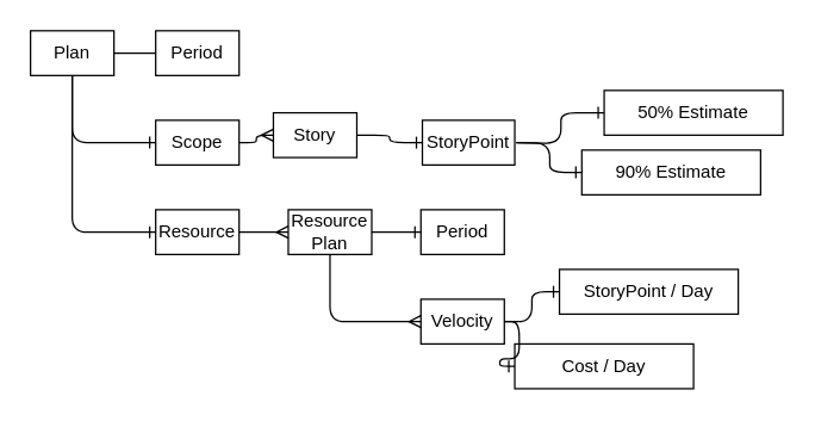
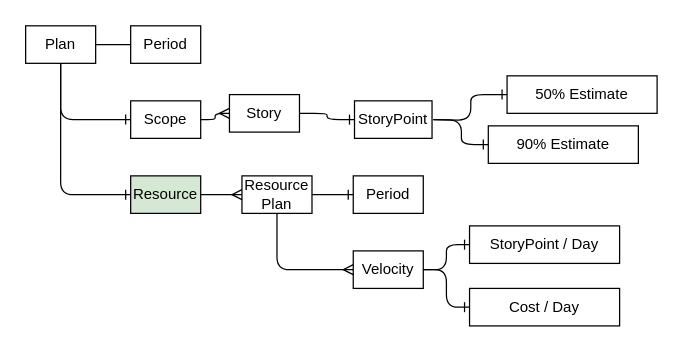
  <mxCell id="0" />
  <mxCell id="1" parent="0" />
  <mxCell id="2" value="Scope" style="rounded=0;whiteSpace=wrap;html=1;" parent="1" vertex="1"><mxGeometry x="104" y="80" width="56" height="30" as="geometry" /></mxCell>
  <mxCell id="3" value="Story" style="rounded=0;whiteSpace=wrap;html=1;" parent="1" vertex="1"><mxGeometry x="183" y="75" width="56" height="30" as="geometry" /></mxCell>
- <mxCell id="4" value="Resource" style="rounded=0;whiteSpace=wrap;html=1;" parent="1" vertex="1"><mxGeometry x="104" y="140" width="56" height="30" as="geometry" /></mxCell>
+ <mxCell id="4" value="Resource" style="rounded=0;whiteSpace=wrap;html=1;fillColor=#d5e8d4;" parent="1" vertex="1"><mxGeometry x="104" y="140" width="56" height="30" as="geometry" /></mxCell>
  <mxCell id="5" value="Period" style="rounded=0;whiteSpace=wrap;html=1;" parent="1" vertex="1"><mxGeometry x="104" y="20" width="56" height="30" as="geometry" /></mxCell>
  <mxCell id="6" value="Velocity" style="rounded=0;whiteSpace=wrap;html=1;" parent="1" vertex="1"><mxGeometry x="282" y="200" width="56" height="30" as="geometry" /></mxCell>
  <mxCell id="7" value="StoryPoint / Day" style="rounded=0;whiteSpace=wrap;html=1;" parent="1" vertex="1"><mxGeometry x="375" y="180" width="120" height="30" as="geometry" /></mxCell>
- <mxCell id="8" value="Cost / Day" style="rounded=0;whiteSpace=wrap;html=1;" parent="1" vertex="1"><mxGeometry x="345" y="230" width="120" height="30" as="geometry" /></mxCell>
+ <mxCell id="8" value="Cost / Day" style="rounded=0;whiteSpace=wrap;html=1;" parent="1" vertex="1"><mxGeometry x="375" y="230" width="120" height="30" as="geometry" /></mxCell>
  <mxCell id="9" value="" style="fontSize=12;html=1;endArrow=none;startArrow=ERmany;exitX=0;exitY=0.5;exitDx=0;exitDy=0;entryX=1;entryY=0.5;entryDx=0;entryDy=0;edgeStyle=orthogonalEdgeStyle;endFill=0;" parent="1" source="3" target="2" edge="1"><mxGeometry width="100" height="100" relative="1" as="geometry"><mxPoint x="66" y="220" as="sourcePoint" /><mxPoint x="54" y="110" as="targetPoint" /></mxGeometry></mxCell>
  <mxCell id="10" value="Resource&lt;br&gt;Plan" style="rounded=0;whiteSpace=wrap;html=1;" parent="1" vertex="1"><mxGeometry x="193" y="140" width="56" height="30" as="geometry" /></mxCell>
  <mxCell id="11" value="Period" style="rounded=0;whiteSpace=wrap;html=1;" parent="1" vertex="1"><mxGeometry x="282" y="140" width="56" height="30" as="geometry" /></mxCell>
  <mxCell id="12" value="Plan" style="rounded=0;whiteSpace=wrap;html=1;" parent="1" vertex="1"><mxGeometry x="20" y="20" width="56" height="30" as="geometry" /></mxCell>
  <mxCell id="13" value="" style="fontSize=12;html=1;endArrow=none;startArrow=ERmany;entryX=1;entryY=0.5;entryDx=0;entryDy=0;exitX=0;exitY=0.5;exitDx=0;exitDy=0;edgeStyle=orthogonalEdgeStyle;endFill=0;" parent="1" source="10" target="4" edge="1"><mxGeometry width="100" height="100" relative="1" as="geometry"><mxPoint x="54" y="220" as="sourcePoint" /><mxPoint x="154" y="120" as="targetPoint" /></mxGeometry></mxCell>
  <mxCell id="14" value="" style="edgeStyle=orthogonalEdgeStyle;fontSize=12;html=1;endArrow=ERone;endFill=1;exitX=1;exitY=0.5;exitDx=0;exitDy=0;entryX=0;entryY=0.5;entryDx=0;entryDy=0;" parent="1" source="10" target="11" edge="1"><mxGeometry width="100" height="100" relative="1" as="geometry"><mxPoint x="240" y="180" as="sourcePoint" /><mxPoint x="284" y="155" as="targetPoint" /></mxGeometry></mxCell>
  <mxCell id="15" value="" style="edgeStyle=orthogonalEdgeStyle;fontSize=12;html=1;endArrow=ERone;endFill=1;entryX=0;entryY=0.5;entryDx=0;entryDy=0;exitX=1;exitY=0.5;exitDx=0;exitDy=0;" parent="1" source="6" target="7" edge="1"><mxGeometry width="100" height="100" relative="1" as="geometry"><mxPoint x="231" y="180" as="sourcePoint" /><mxPoint x="292" y="225" as="targetPoint" /></mxGeometry></mxCell>
  <mxCell id="16" value="" style="edgeStyle=orthogonalEdgeStyle;fontSize=12;html=1;endArrow=ERone;endFill=1;entryX=0;entryY=0.5;entryDx=0;entryDy=0;exitX=1;exitY=0.5;exitDx=0;exitDy=0;" parent="1" source="6" target="8" edge="1"><mxGeometry width="100" height="100" relative="1" as="geometry"><mxPoint x="348" y="225" as="sourcePoint" /><mxPoint x="385" y="205" as="targetPoint" /></mxGeometry></mxCell>
  <mxCell id="17" value="" style="edgeStyle=orthogonalEdgeStyle;fontSize=12;html=1;endArrow=ERone;endFill=1;entryX=0;entryY=0.5;entryDx=0;entryDy=0;exitX=0.5;exitY=1;exitDx=0;exitDy=0;" parent="1" source="12" target="2" edge="1"><mxGeometry width="100" height="100" relative="1" as="geometry"><mxPoint x="24" y="10" as="sourcePoint" /><mxPoint x="244" y="90" as="targetPoint" /></mxGeometry></mxCell>
  <mxCell id="18" value="" style="edgeStyle=orthogonalEdgeStyle;fontSize=12;html=1;endArrow=ERone;endFill=1;entryX=0;entryY=0.5;entryDx=0;entryDy=0;exitX=0.5;exitY=1;exitDx=0;exitDy=0;" parent="1" source="12" target="4" edge="1"><mxGeometry width="100" height="100" relative="1" as="geometry"><mxPoint x="14" y="80" as="sourcePoint" /><mxPoint x="244" y="90" as="targetPoint" /></mxGeometry></mxCell>
  <mxCell id="19" value="" style="endArrow=none;html=1;rounded=0;exitX=1;exitY=0.5;exitDx=0;exitDy=0;entryX=0;entryY=0.5;entryDx=0;entryDy=0;" parent="1" source="12" target="5" edge="1"><mxGeometry relative="1" as="geometry"><mxPoint x="114" y="160" as="sourcePoint" /><mxPoint x="274" y="160" as="targetPoint" /></mxGeometry></mxCell>
  <mxCell id="20" value="" style="fontSize=12;html=1;endArrow=none;startArrow=ERmany;entryX=0.5;entryY=1;entryDx=0;entryDy=0;exitX=0;exitY=0.5;exitDx=0;exitDy=0;edgeStyle=orthogonalEdgeStyle;endFill=0;" parent="1" source="6" target="10" edge="1"><mxGeometry width="100" height="100" relative="1" as="geometry"><mxPoint x="203" y="165" as="sourcePoint" /><mxPoint x="170" y="165" as="targetPoint" /></mxGeometry></mxCell>
  <mxCell id="21" value="StoryPoint" style="rounded=0;whiteSpace=wrap;html=1;" parent="1" vertex="1"><mxGeometry x="283" y="80" width="62" height="30" as="geometry" /></mxCell>
  <mxCell id="22" value="" style="fontSize=12;html=1;endArrow=none;startArrow=ERone;exitX=0;exitY=0.5;exitDx=0;exitDy=0;edgeStyle=orthogonalEdgeStyle;endFill=0;entryX=1;entryY=0.5;entryDx=0;entryDy=0;startFill=0;" parent="1" source="21" target="3" edge="1"><mxGeometry width="100" height="100" relative="1" as="geometry"><mxPoint x="155" y="220" as="sourcePoint" /><mxPoint x="264" y="120" as="targetPoint" /></mxGeometry></mxCell>
  <mxCell id="23" value="50% Estimate" style="rounded=0;whiteSpace=wrap;html=1;" parent="1" vertex="1"><mxGeometry x="405" y="60" width="120" height="30" as="geometry" /></mxCell>
  <mxCell id="24" value="90% Estimate" style="rounded=0;whiteSpace=wrap;html=1;" parent="1" vertex="1"><mxGeometry x="390" y="100" width="120" height="30" as="geometry" /></mxCell>
  <mxCell id="25" value="" style="edgeStyle=orthogonalEdgeStyle;fontSize=12;html=1;endArrow=ERone;endFill=1;entryX=0;entryY=0.5;entryDx=0;entryDy=0;exitX=1;exitY=0.5;exitDx=0;exitDy=0;" parent="1" target="23" edge="1"><mxGeometry width="100" height="100" relative="1" as="geometry"><mxPoint x="346" y="95" as="sourcePoint" /><mxPoint x="300" y="105" as="targetPoint" /></mxGeometry></mxCell>
  <mxCell id="26" value="" style="edgeStyle=orthogonalEdgeStyle;fontSize=12;html=1;endArrow=ERone;endFill=1;entryX=0;entryY=0.5;entryDx=0;entryDy=0;" parent="1" target="24" edge="1"><mxGeometry width="100" height="100" relative="1" as="geometry"><mxPoint x="346" y="95" as="sourcePoint" /><mxPoint x="393" y="85" as="targetPoint" /></mxGeometry></mxCell>
